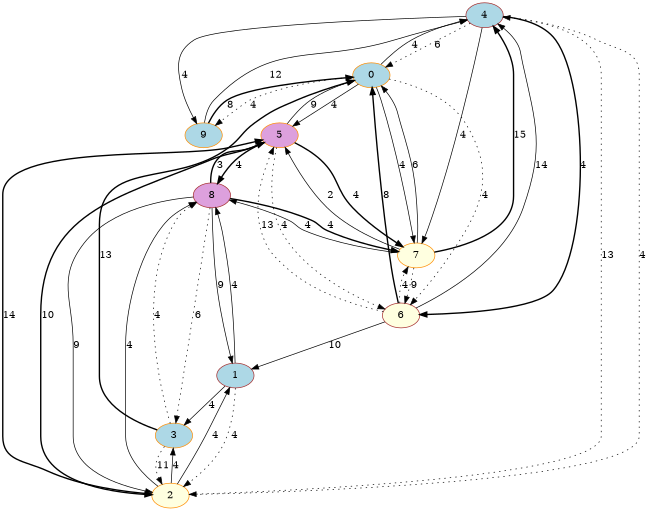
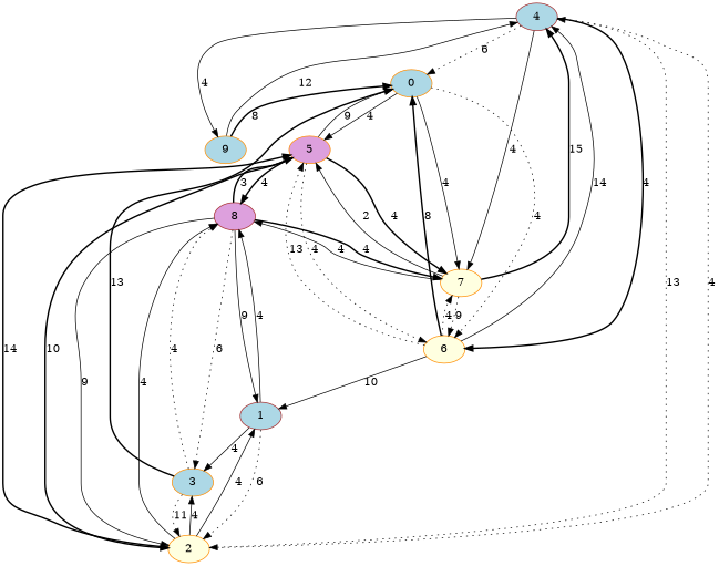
  digraph {
    node [color=darkorange fillcolor=lightblue style=filled]
    edge [style=solid]
    4 [color=brown]
    0
    5 [fillcolor=plum]
-   6 [color=brown fillcolor=lightyellow]
+   6 [fillcolor=lightyellow]
    7 [fillcolor=lightyellow]
    9
    3
    2 [fillcolor=lightyellow]
    8 [color=brown fillcolor=plum]
    1 [color=brown]
    4 -> 0 [label=6 style=dotted]
    4 -> 6 [label=4 style=bold]
    4 -> 7 [label=4]
    4 -> 9 [label=4]
    4 -> 2 [label=13 style=dotted]
-   0 -> 4 [label=4]
    0 -> 5 [label=4]
    0 -> 6 [label=4 style=dotted]
    0 -> 7 [label=4]
-   0 -> 9 [label=4 style=dotted]
    5 -> 0 [label=9]
    5 -> 6 [label=4 style=dotted]
    5 -> 7 [label=4 style=bold]
    5 -> 2 [label=10 style=bold]
    5 -> 8 [label=4 style=bold]
    6 -> 4 [label=14]
    6 -> 0 [label=8 style=bold]
    6 -> 5 [label=13 style=dotted]
    6 -> 7 [label=4 style=dotted]
    6 -> 1 [label=10]
    7 -> 4 [label=15 style=bold]
-   7 -> 0 [label=6]
    7 -> 5 [label=2]
    7 -> 6 [label=9 style=dotted]
    7 -> 8 [label=4]
    9 -> 4 [label=12]
    9 -> 0 [label=8 style=bold]
    3 -> 0 [label=13 style=bold]
    3 -> 2 [label=11 style=dotted]
    3 -> 8 [label=4 style=dotted]
    2 -> 4 [label=4 style=dotted]
    2 -> 5 [label=14 style=bold]
    2 -> 3 [label=4]
    2 -> 8 [label=4]
    2 -> 1 [label=4]
    8 -> 5 [label=3 style=bold]
    8 -> 7 [label=4 style=bold]
    8 -> 3 [label=6 style=dotted]
    8 -> 2 [label=9]
    8 -> 1 [label=9]
    1 -> 3 [label=4]
-   1 -> 2 [label=4 style=dotted]
+   1 -> 2 [label=6 style=dotted]
    1 -> 8 [label=4]
  }
